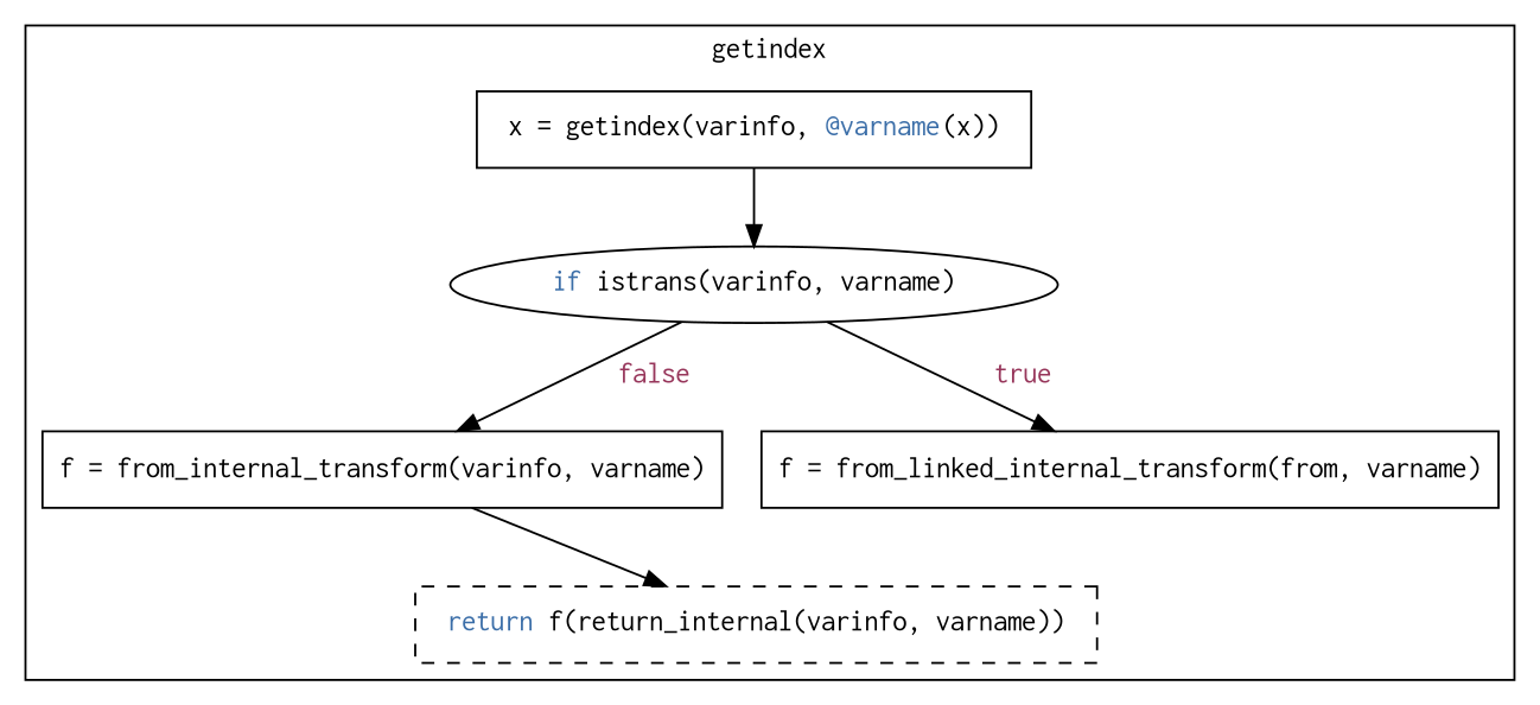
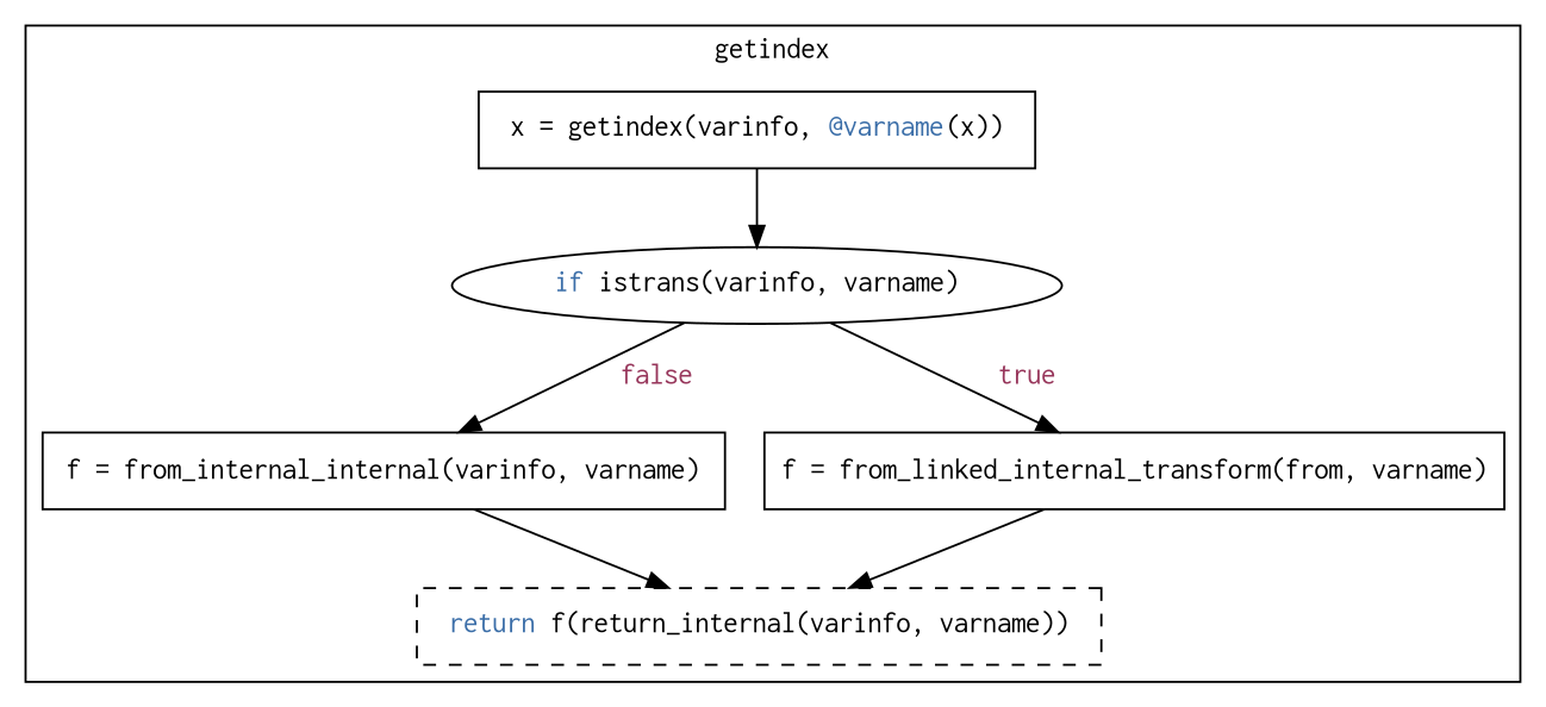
  digraph {
    node [fontname=Courier shape=box]
    n1 [label=< x = getindex(varinfo, <FONT COLOR="#3B6EA8">@varname</FONT>(x)) >]
    n2 [label=< <FONT COLOR="#3B6EA8">if</FONT> istrans(varinfo, varname) > shape=""]
-   n3 [label="f = from_internal_transform(varinfo, varname)"]
+   n3 [label="f = from_internal_internal(varinfo, varname)"]
    n4 [label="f = from_linked_internal_transform(from, varname)"]
    n5 [label=< <FONT COLOR="#3B6EA8">return</FONT> f(return_internal(varinfo, varname)) > style=dashed]
    subgraph cluster_1 {
      fontname=Courier
      label=getindex
      n1
      n2
      n3
      n4
      n5
    }
    n1 -> n2
    n2 -> n3 [fontname=Courier label=<  <FONT COLOR="#97365B">false</FONT>>]
    n2 -> n4 [fontname=Courier label=<  <FONT COLOR="#97365B">true</FONT>>]
    n3 -> n5
+   n4 -> n5
  }
